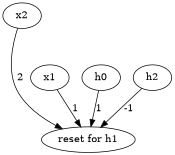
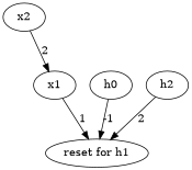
  digraph {
    fontname="DejaVu Serif"
    node [fontname="DejaVu Serif"]
    edge [fontname="DejaVu Serif"]
    n1 [label="reset for h1"]
    x1
    x2
    n4 [label=h0]
    h2
    x1 -> n1 [label=1]
-   x2 -> n1 [label=2]
-   n4 -> n1 [label=1]
-   h2 -> n1 [label=-1]
+   x2 -> x1 [label=2]
+   n4 -> n1 [label=-1]
+   h2 -> n1 [label=2]
  }
